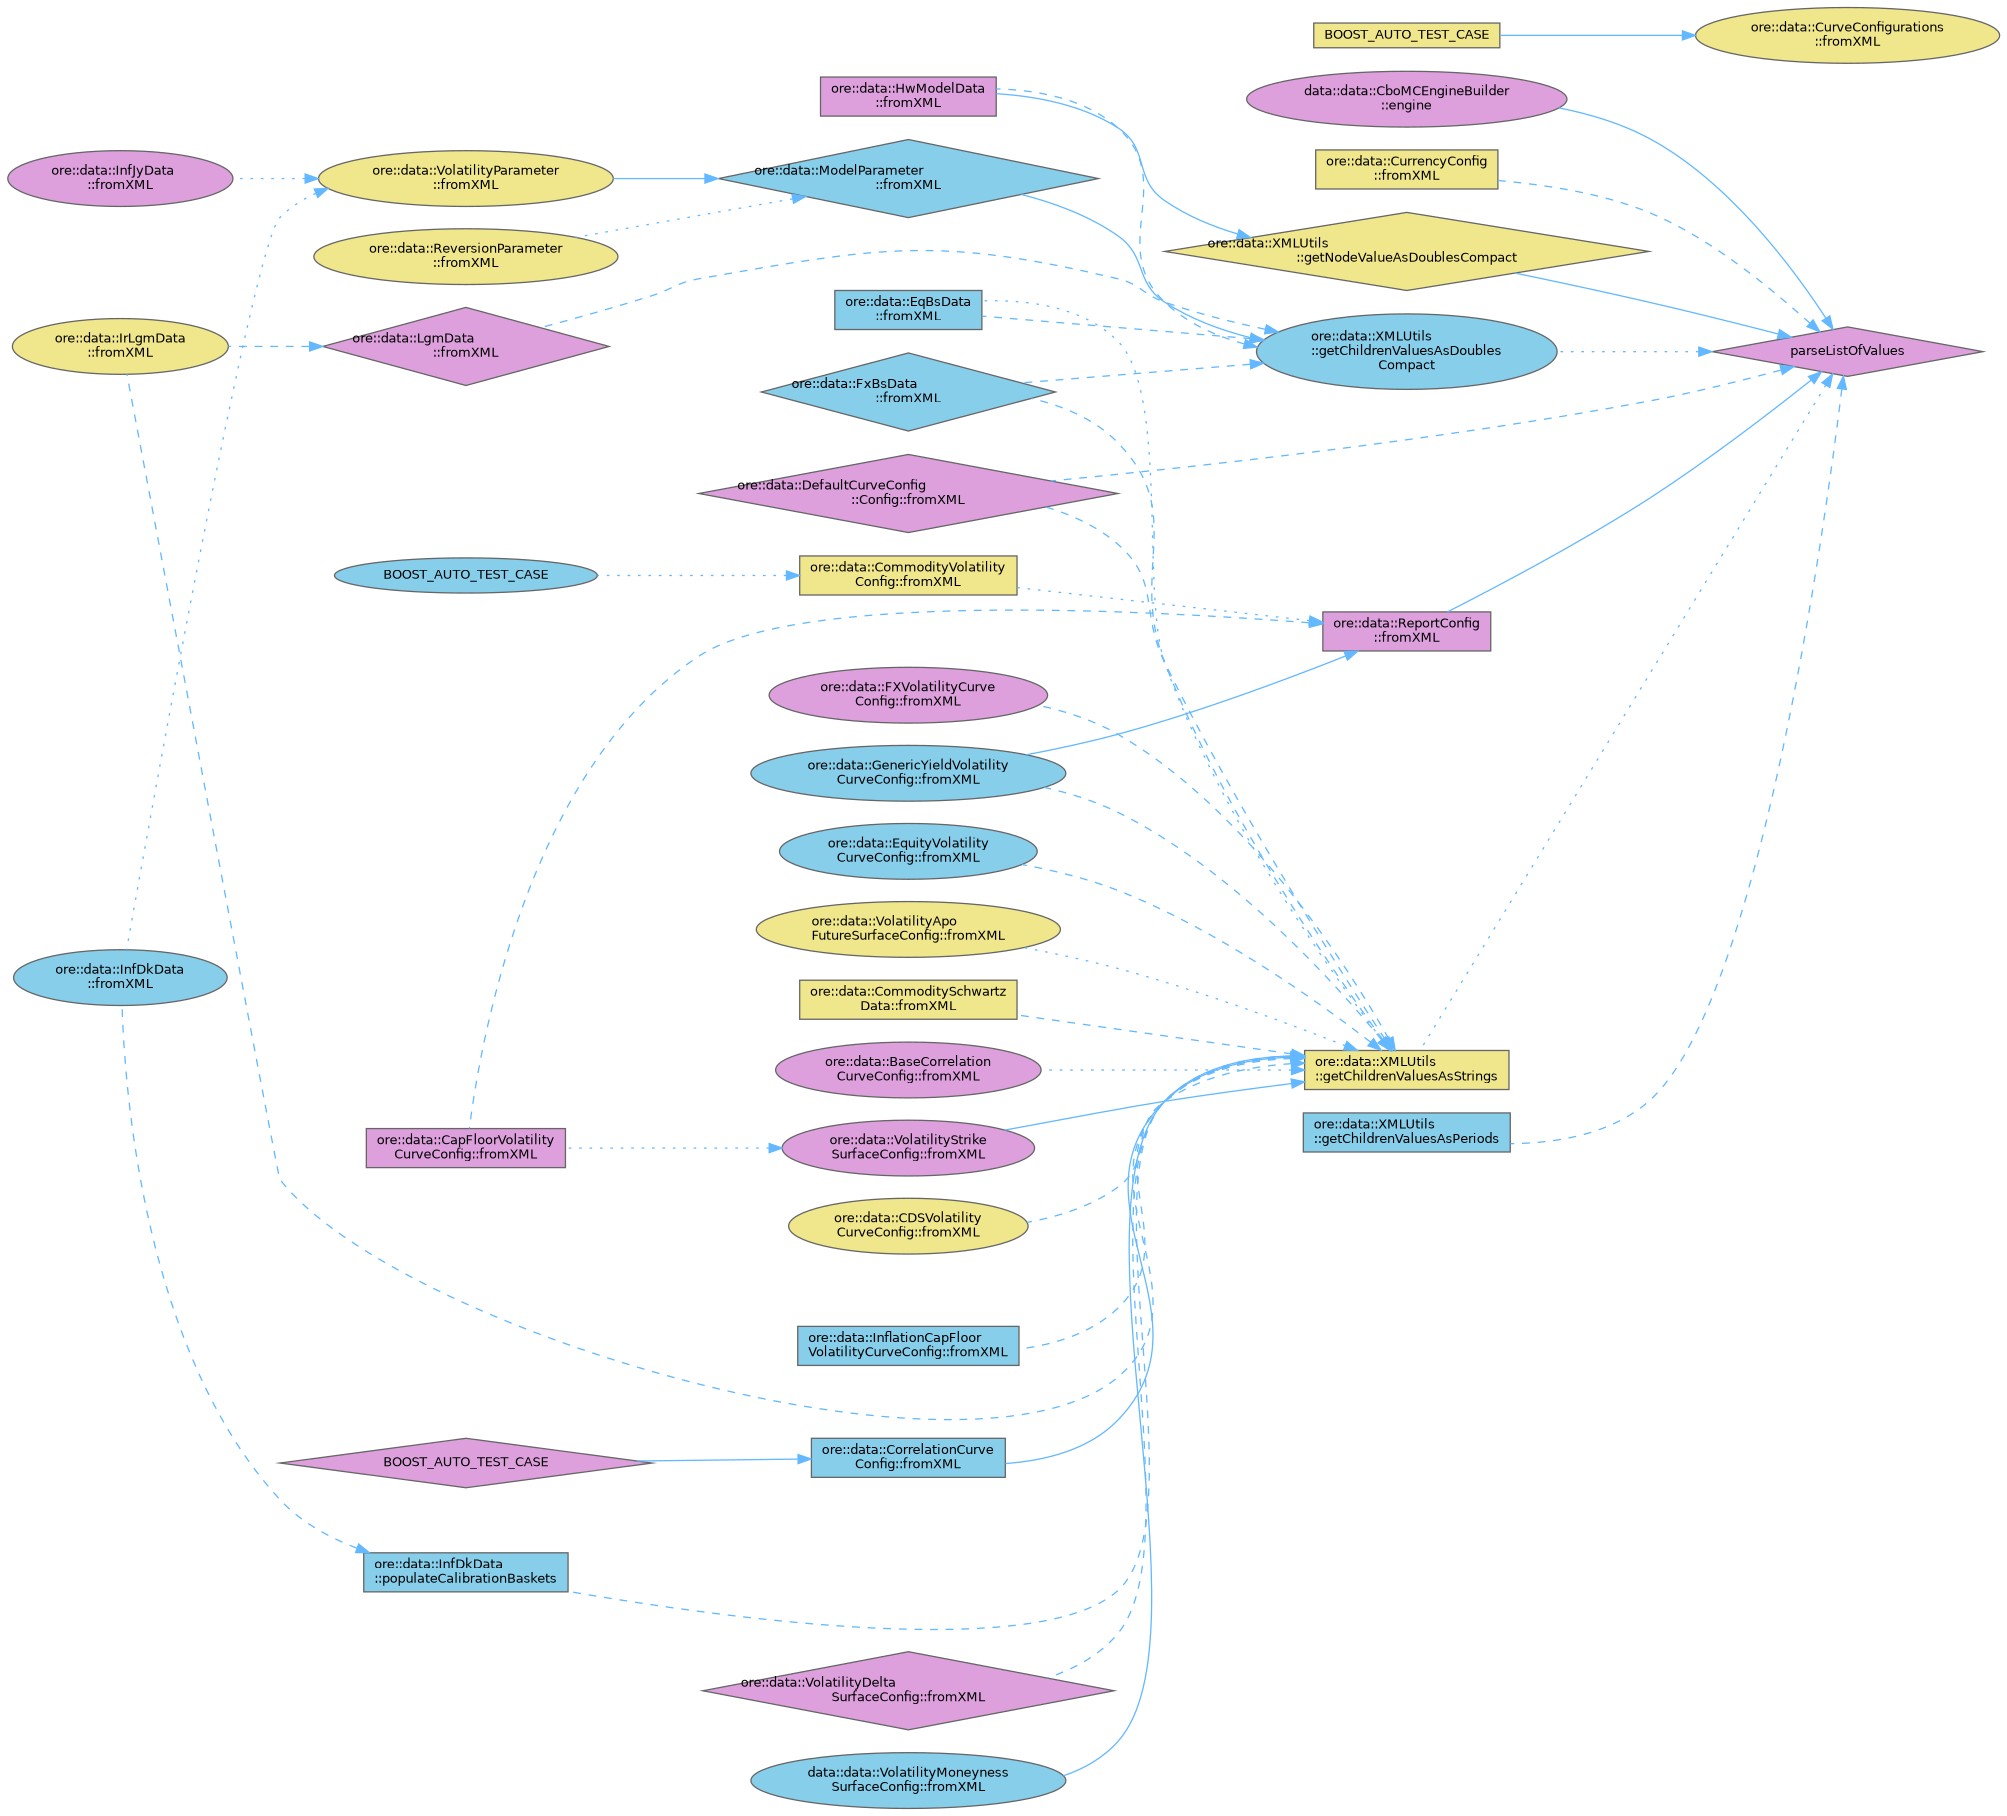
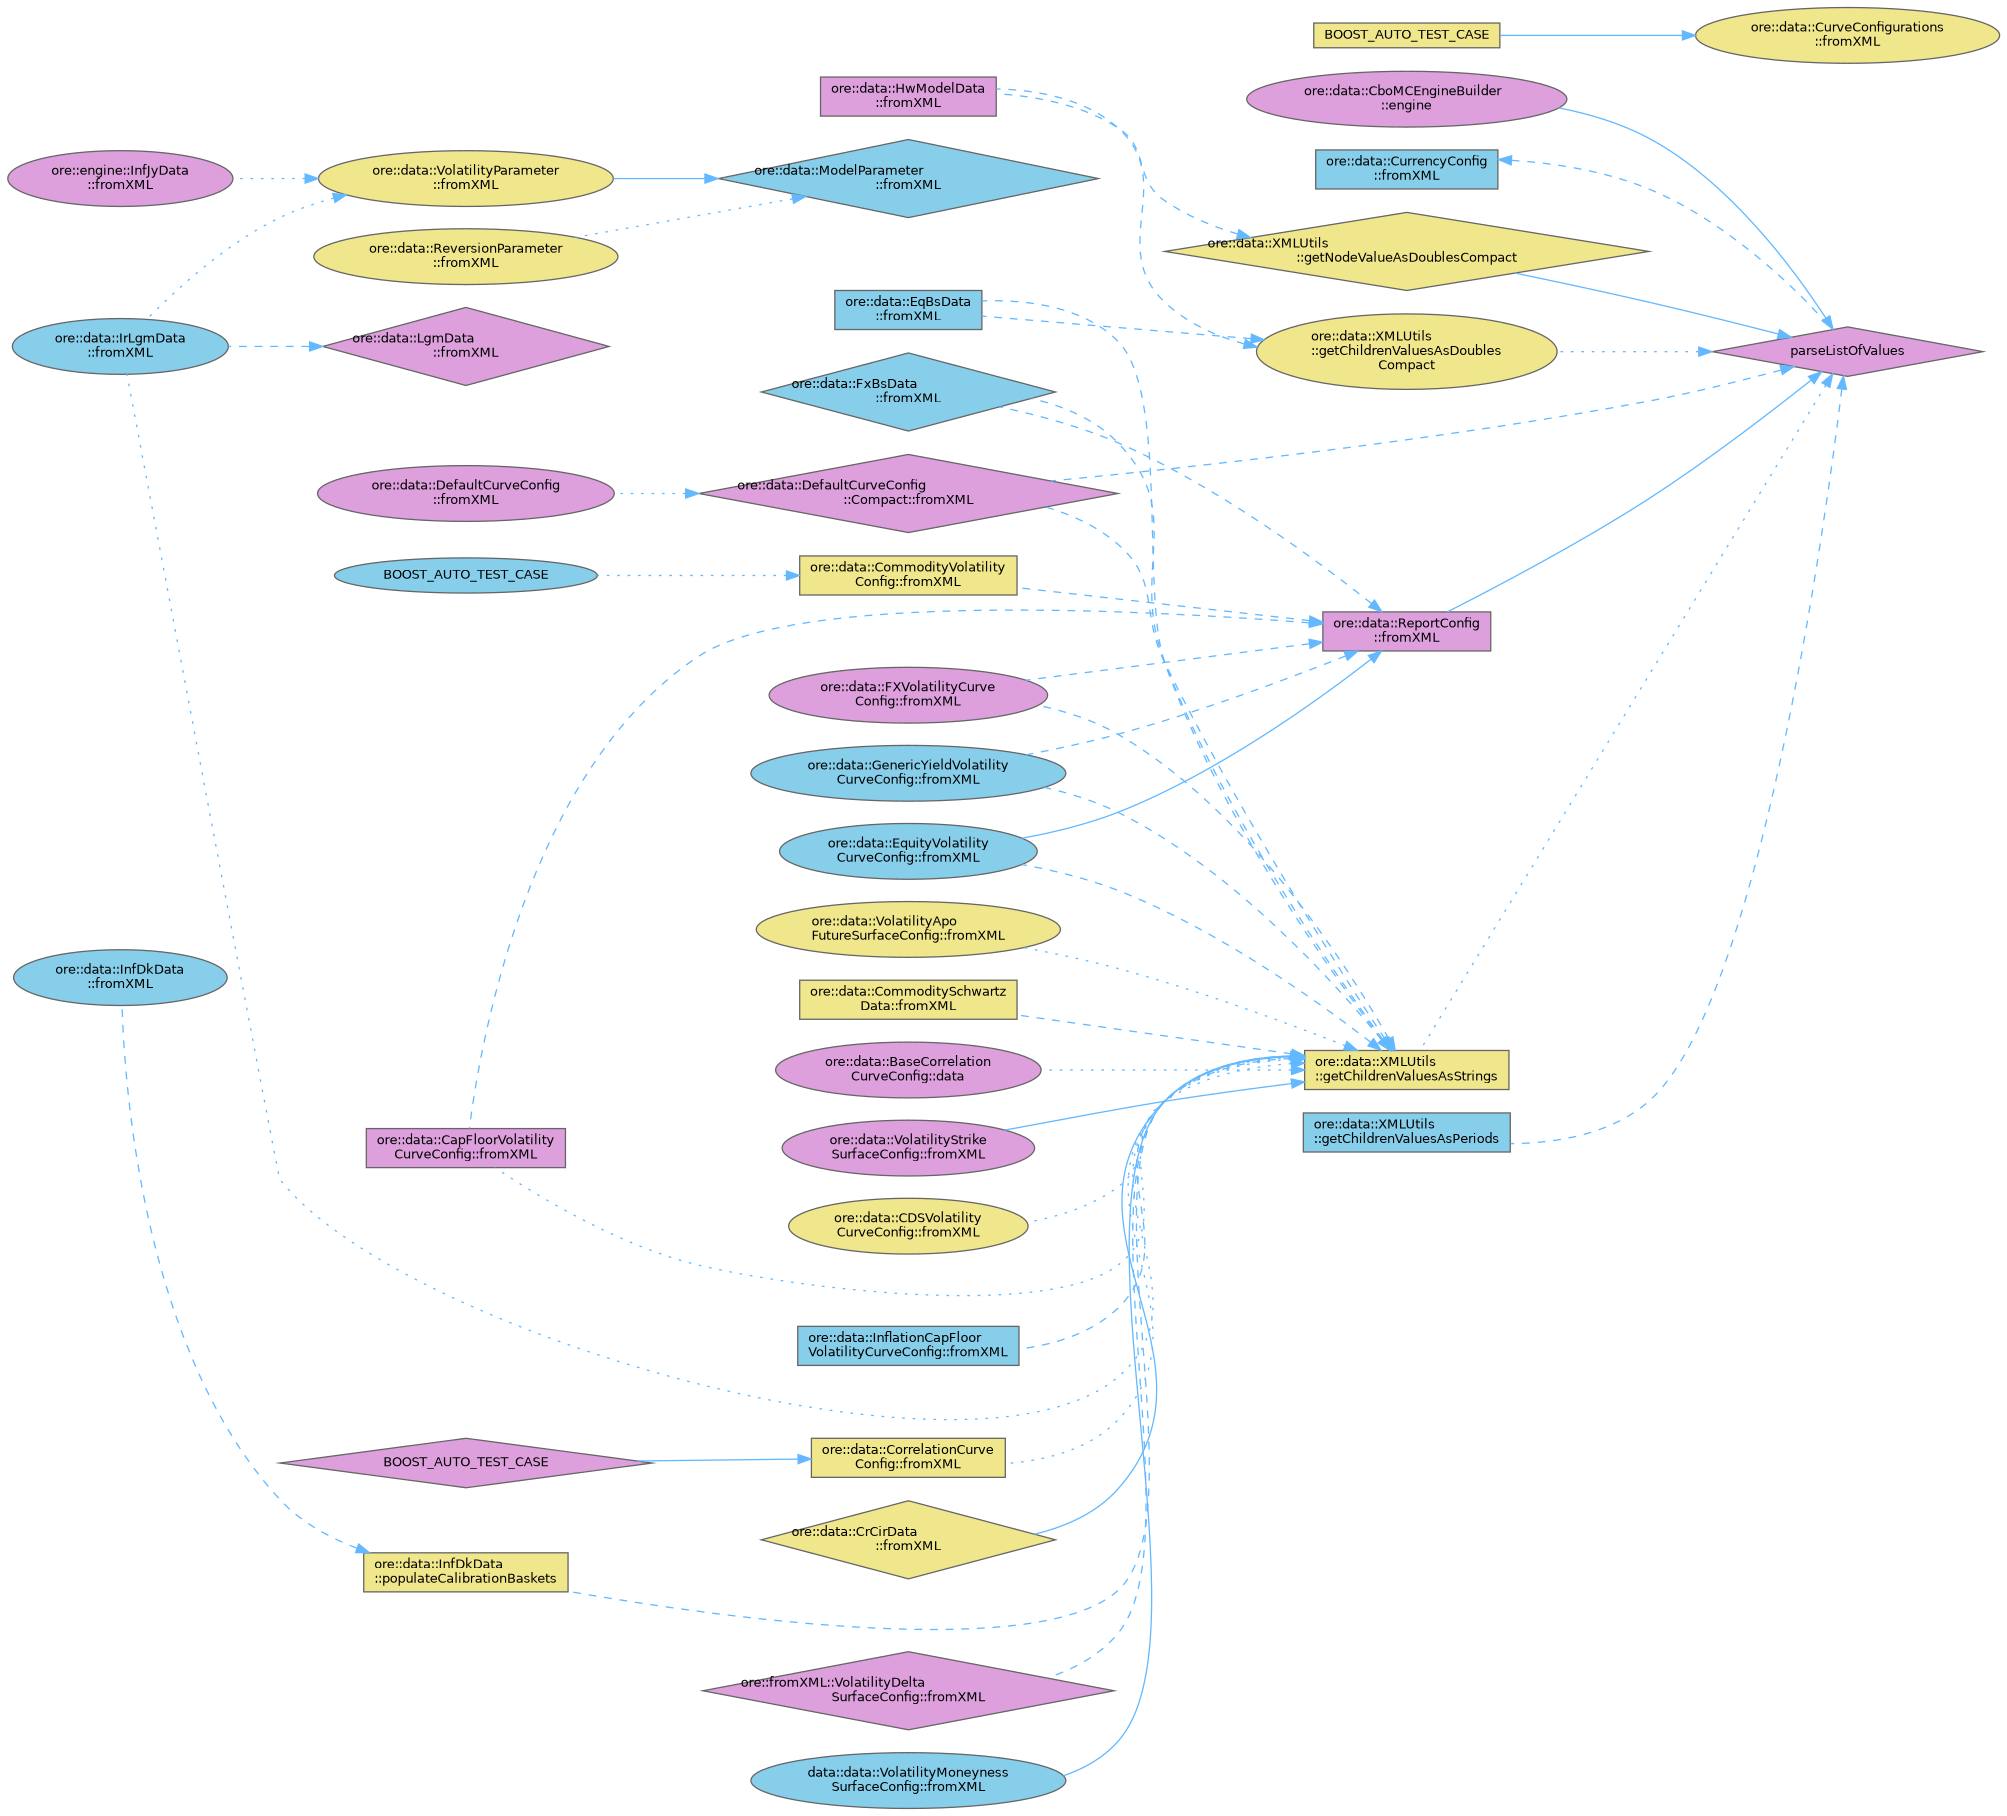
  digraph {
    rankdir=RL
    node [color=grey40 fillcolor=plum fontname=Helvetica fontsize=10 shape=ellipse style=filled]
    edge [color=steelblue1 dir=back fontname=Helvetica fontsize=10 labelfontname=Helvetica labelfontsize=10 style=dashed]
    n1 [color=gray40 fontcolor=black height=0.2 label=parseListOfValues shape=diamond width=0.4]
-   n2 [height=0.2 label="data::data::CboMCEngineBuilder\l::engine" width=0.4]
-   n3 [fillcolor=khaki height=0.2 label="ore::data::CurrencyConfig\l::fromXML" shape=box width=0.4]
-   n4 [height=0.2 label="ore::data::DefaultCurveConfig\l::Config::fromXML" shape=diamond width=0.4]
+   n2 [height=0.2 label="ore::data::CboMCEngineBuilder\l::engine" width=0.4]
+   n3 [fillcolor=skyblue height=0.2 label="ore::data::CurrencyConfig\l::fromXML" shape=box width=0.4]
+   n4 [height=0.2 label="ore::data::DefaultCurveConfig\l::Compact::fromXML" shape=diamond width=0.4]
    n5 [height=0.2 label="ore::data::ReportConfig\l::fromXML" shape=box width=0.4]
-   n6 [fillcolor=skyblue height=0.2 label="ore::data::XMLUtils\l::getChildrenValuesAsDoubles\lCompact" width=0.4]
+   n6 [fillcolor=khaki height=0.2 label="ore::data::XMLUtils\l::getChildrenValuesAsDoubles\lCompact" width=0.4]
    n7 [fillcolor=skyblue height=0.2 label="ore::data::XMLUtils\l::getChildrenValuesAsPeriods" shape=box width=0.4]
    n8 [fillcolor=khaki height=0.2 label="ore::data::XMLUtils\l::getChildrenValuesAsStrings" shape=box width=0.4]
    n9 [fillcolor=khaki height=0.2 label="ore::data::XMLUtils\l::getNodeValueAsDoublesCompact" shape=diamond width=0.4]
+   n10 [height=0.2 label="ore::data::DefaultCurveConfig\l::fromXML" width=0.4]
    n11 [height=0.2 label="ore::data::CapFloorVolatility\lCurveConfig::fromXML" shape=box width=0.4]
    n12 [fillcolor=khaki height=0.2 label="ore::data::CommodityVolatility\lConfig::fromXML" shape=box width=0.4]
    n13 [fillcolor=skyblue height=0.2 label="ore::data::EquityVolatility\lCurveConfig::fromXML" width=0.4]
    n14 [height=0.2 label="ore::data::FXVolatilityCurve\lConfig::fromXML" width=0.4]
    n15 [fillcolor=skyblue height=0.2 label="ore::data::GenericYieldVolatility\lCurveConfig::fromXML" width=0.4]
    n16 [fillcolor=skyblue height=0.2 label="ore::data::EqBsData\l::fromXML" shape=box width=0.4]
    n17 [fillcolor=skyblue height=0.2 label="ore::data::FxBsData\l::fromXML" shape=diamond width=0.4]
    n18 [height=0.2 label="ore::data::HwModelData\l::fromXML" shape=box width=0.4]
    n19 [height=0.2 label="ore::data::LgmData\l::fromXML" shape=diamond width=0.4]
    n20 [fillcolor=skyblue height=0.2 label="ore::data::ModelParameter\l::fromXML" shape=diamond width=0.4]
-   n21 [fillcolor=khaki height=0.2 label="ore::data::IrLgmData\l::fromXML" width=0.4]
+   n21 [fillcolor=skyblue height=0.2 label="ore::data::IrLgmData\l::fromXML" width=0.4]
    n22 [height=0.2 label="ore::data::VolatilityStrike\lSurfaceConfig::fromXML" width=0.4]
-   n23 [height=0.2 label="ore::data::VolatilityDelta\lSurfaceConfig::fromXML" shape=diamond width=0.4]
+   n23 [height=0.2 label="ore::fromXML::VolatilityDelta\lSurfaceConfig::fromXML" shape=diamond width=0.4]
    n24 [fillcolor=skyblue height=0.2 label="data::data::VolatilityMoneyness\lSurfaceConfig::fromXML" width=0.4]
    n25 [fillcolor=khaki height=0.2 label="ore::data::VolatilityApo\lFutureSurfaceConfig::fromXML" width=0.4]
    n26 [fillcolor=khaki height=0.2 label="ore::data::CommoditySchwartz\lData::fromXML" shape=box width=0.4]
-   n27 [height=0.2 label="ore::data::BaseCorrelation\lCurveConfig::fromXML" width=0.4]
+   n27 [height=0.2 label="ore::data::BaseCorrelation\lCurveConfig::data" width=0.4]
    n28 [fillcolor=khaki height=0.2 label="ore::data::CDSVolatility\lCurveConfig::fromXML" width=0.4]
-   n29 [fillcolor=skyblue height=0.2 label="ore::data::CorrelationCurve\lConfig::fromXML" shape=box width=0.4]
+   n29 [fillcolor=khaki height=0.2 label="ore::data::CorrelationCurve\lConfig::fromXML" shape=box width=0.4]
    n30 [fillcolor=skyblue height=0.2 label="ore::data::InflationCapFloor\lVolatilityCurveConfig::fromXML" shape=box width=0.4]
-   n32 [fillcolor=skyblue height=0.2 label="ore::data::InfDkData\l::populateCalibrationBaskets" shape=box width=0.4]
+   n31 [fillcolor=khaki height=0.2 label="ore::data::CrCirData\l::fromXML" shape=diamond width=0.4]
+   n32 [fillcolor=khaki height=0.2 label="ore::data::InfDkData\l::populateCalibrationBaskets" shape=box width=0.4]
    n33 [fillcolor=skyblue height=0.2 label=BOOST_AUTO_TEST_CASE width=0.4]
    n34 [fillcolor=khaki height=0.2 label="ore::data::CurveConfigurations\l::fromXML" width=0.4]
    n35 [fillcolor=khaki height=0.2 label=BOOST_AUTO_TEST_CASE shape=box width=0.4]
    n36 [fillcolor=khaki height=0.2 label="ore::data::VolatilityParameter\l::fromXML" width=0.4]
    n37 [fillcolor=khaki height=0.2 label="ore::data::ReversionParameter\l::fromXML" width=0.4]
    n38 [fillcolor=skyblue height=0.2 label="ore::data::InfDkData\l::fromXML" width=0.4]
-   n39 [height=0.2 label="ore::data::InfJyData\l::fromXML" width=0.4]
+   n39 [height=0.2 label="ore::engine::InfJyData\l::fromXML" width=0.4]
    n40 [height=0.2 label=BOOST_AUTO_TEST_CASE shape=diamond width=0.4]
    n1 -> n2 [style=solid]
-   n1 -> n3
+   n3 -> n1
    n1 -> n4
    n1 -> n5 [style=solid]
    n1 -> n6 [style=dotted]
    n1 -> n7
    n1 -> n8 [style=dotted]
    n1 -> n9 [style=solid]
+   n4 -> n10 [style=dotted]
    n5 -> n11
-   n5 -> n12 [style=dotted]
-   n5 -> n15 [style=solid]
+   n5 -> n12
+   n5 -> n13 [style=solid]
+   n5 -> n14
+   n5 -> n15
    n6 -> n16
-   n6 -> n17
+   n5 -> n17
    n6 -> n18
-   n6 -> n19
-   n6 -> n20 [style=solid]
    n8 -> n4
-   n22 -> n11 [style=dotted]
+   n8 -> n11 [style=dotted]
    n8 -> n13
    n8 -> n14
    n8 -> n15
-   n8 -> n16 [style=dotted]
+   n8 -> n16
    n8 -> n17
-   n8 -> n21
+   n8 -> n21 [style=dotted]
    n8 -> n22 [style=solid]
    n8 -> n23
    n8 -> n24 [style=solid]
    n8 -> n25 [style=dotted]
    n8 -> n26
    n8 -> n27 [style=dotted]
-   n8 -> n28
-   n8 -> n29 [style=solid]
+   n8 -> n28 [style=dotted]
+   n8 -> n29 [style=dotted]
    n8 -> n30
+   n8 -> n31 [style=solid]
    n8 -> n32
-   n9 -> n18 [style=solid]
+   n9 -> n18
    n12 -> n33 [style=dotted]
    n19 -> n21
    n20 -> n36 [style=solid]
    n20 -> n37 [style=dotted]
    n29 -> n40 [style=solid]
    n32 -> n38
    n34 -> n35 [style=solid]
-   n36 -> n38 [style=dotted]
+   n36 -> n21 [style=dotted]
    n36 -> n39 [style=dotted]
  }
